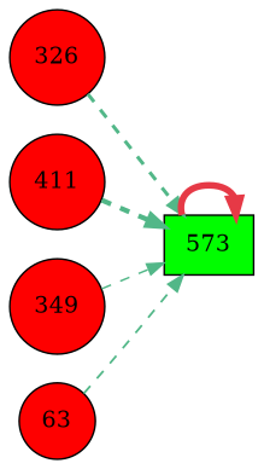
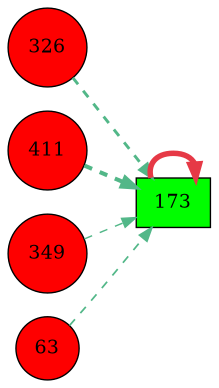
  digraph {
    rankdir=LR
    node [fillcolor="#fe0000" shape=circle style=filled]
    edge [color="#52b788" style=dashed]
    n1 [label=326]
-   n2 [fillcolor="#01fd00" label=573 shape=box]
+   n2 [fillcolor="#01fd00" label=173 shape=box]
    n3 [label=411]
    n4 [label=349]
    n5 [label=63]
    n1 -> n2 [penwidth=2.13]
    n2 -> n2 [color="#e63946" penwidth=4.00 style=""]
    n3 -> n2 [penwidth=3.00]
    n4 -> n2 [penwidth=1.04]
    n5 -> n2 [penwidth=1.26]
  }
